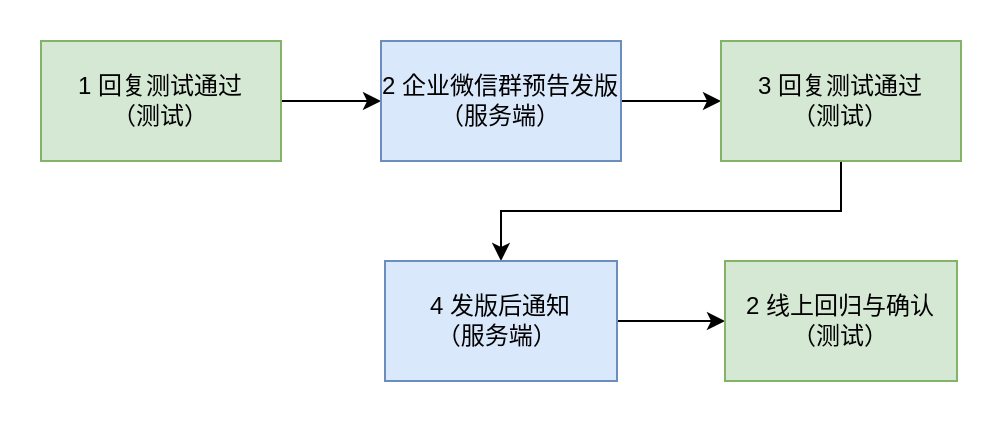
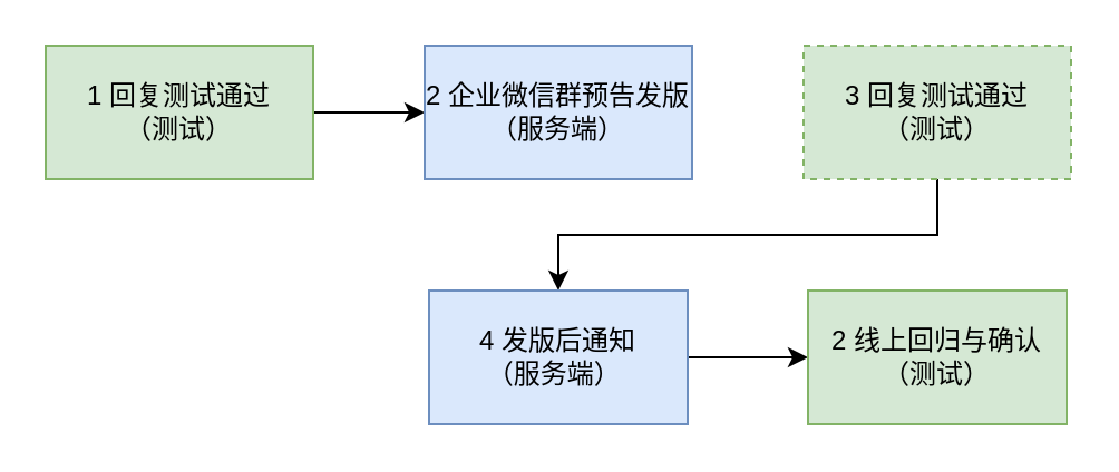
  <mxCell id="0" />
  <mxCell id="1" parent="0" />
  <mxCell id="2" value="" style="edgeStyle=orthogonalEdgeStyle;rounded=0;orthogonalLoop=1;jettySize=auto;html=1;" edge="1" parent="1" source="3" target="5"><mxGeometry relative="1" as="geometry" /></mxCell>
  <mxCell id="3" value="1 回复测试通过&lt;br&gt;（测试）" style="rounded=0;whiteSpace=wrap;html=1;fillColor=#d5e8d4;strokeColor=#82b366;" vertex="1" parent="1"><mxGeometry x="20" y="20" width="120" height="60" as="geometry" /></mxCell>
- <mxCell id="4" value="" style="edgeStyle=orthogonalEdgeStyle;rounded=0;orthogonalLoop=1;jettySize=auto;html=1;" edge="1" parent="1" source="5" target="7"><mxGeometry relative="1" as="geometry" /></mxCell>
  <mxCell id="5" value="2 企业微信群预告发版&lt;br&gt;（服务端）" style="rounded=0;whiteSpace=wrap;html=1;fillColor=#dae8fc;strokeColor=#6c8ebf;" vertex="1" parent="1"><mxGeometry x="190" y="20" width="120" height="60" as="geometry" /></mxCell>
  <mxCell id="6" style="edgeStyle=orthogonalEdgeStyle;rounded=0;orthogonalLoop=1;jettySize=auto;html=1;exitX=0.5;exitY=1;exitDx=0;exitDy=0;" edge="1" parent="1" source="7" target="9"><mxGeometry relative="1" as="geometry"><mxPoint x="400" y="200" as="targetPoint" /></mxGeometry></mxCell>
- <mxCell id="7" value="3 回复测试通过&lt;br&gt;（测试）" style="rounded=0;whiteSpace=wrap;html=1;fillColor=#d5e8d4;strokeColor=#82b366;" vertex="1" parent="1"><mxGeometry x="360" y="20" width="120" height="60" as="geometry" /></mxCell>
+ <mxCell id="7" value="3 回复测试通过&lt;br&gt;（测试）" style="rounded=0;whiteSpace=wrap;html=1;fillColor=#d5e8d4;strokeColor=#82b366;dashed=1;" vertex="1" parent="1"><mxGeometry x="360" y="20" width="120" height="60" as="geometry" /></mxCell>
  <mxCell id="8" value="" style="edgeStyle=orthogonalEdgeStyle;rounded=0;orthogonalLoop=1;jettySize=auto;html=1;" edge="1" parent="1" source="9" target="10"><mxGeometry relative="1" as="geometry" /></mxCell>
  <mxCell id="9" value="4 发版后通知&lt;br&gt;（服务端）&amp;nbsp;" style="rounded=0;whiteSpace=wrap;html=1;fillColor=#dae8fc;strokeColor=#6c8ebf;" vertex="1" parent="1"><mxGeometry x="192" y="130" width="116" height="60" as="geometry" /></mxCell>
  <mxCell id="10" value="2 线上回归与确认&lt;br&gt;（测试）" style="rounded=0;whiteSpace=wrap;html=1;fillColor=#d5e8d4;strokeColor=#82b366;" vertex="1" parent="1"><mxGeometry x="362" y="130" width="116" height="60" as="geometry" /></mxCell>
